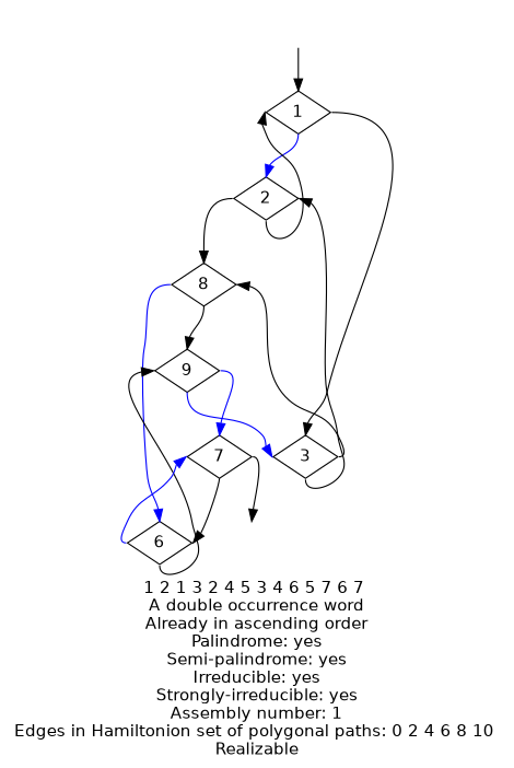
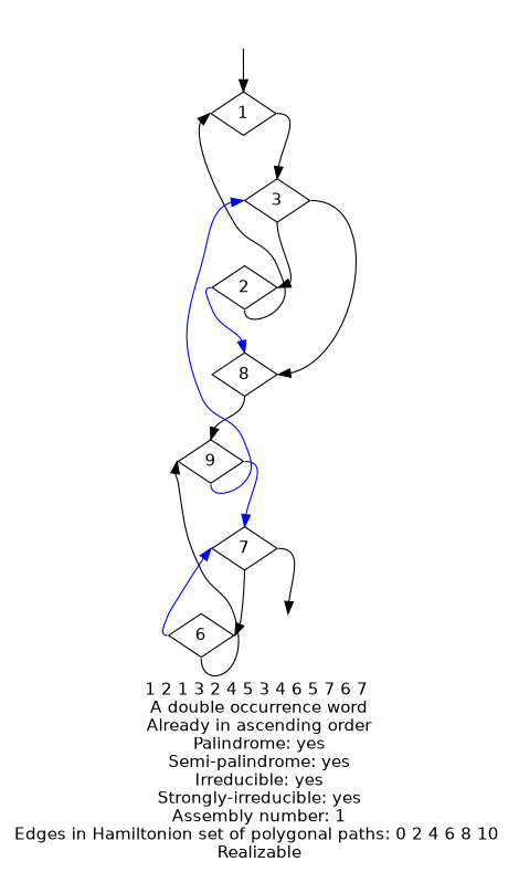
  digraph {
    fontname=Helvetica
    label="1 2 1 3 2 4 5 3 4 6 5 7 6 7 \nA double occurrence word\nAlready in ascending order\nPalindrome: yes\nSemi-palindrome: yes\nIrreducible: yes\nStrongly-irreducible: yes\nAssembly number: 1\nEdges in Hamiltonion set of polygonal paths: 0 2 4 6 8 10 \nRealizable\n"
    node [fontname=Helvetica shape=diamond]
    edge [headport=n tailport=s]
    a [style=invis]
    1
    2
    3
    b [style=invis]
    n6 [label=8]
    n7 [label=9]
    6
    7
    a -> 1
-   1 -> 2 [color=blue]
    1 -> 3 [color=black tailport=e]
    2 -> 1 [headport=w]
-   2 -> n6 [color=black tailport=w]
+   2 -> n6 [color=blue tailport=w]
    3 -> 2 [headport=e]
    3 -> n6 [headport=e tailport=e]
    n6 -> n7
-   n6 -> 6 [color=blue tailport=w]
    n7 -> 3 [color=blue headport=w]
    n7 -> 7 [color=blue tailport=e]
    6 -> n7 [headport=w]
    6 -> 7 [color=blue headport=w tailport=w]
    7 -> b [tailport=e]
    7 -> 6 [headport=e]
  }
